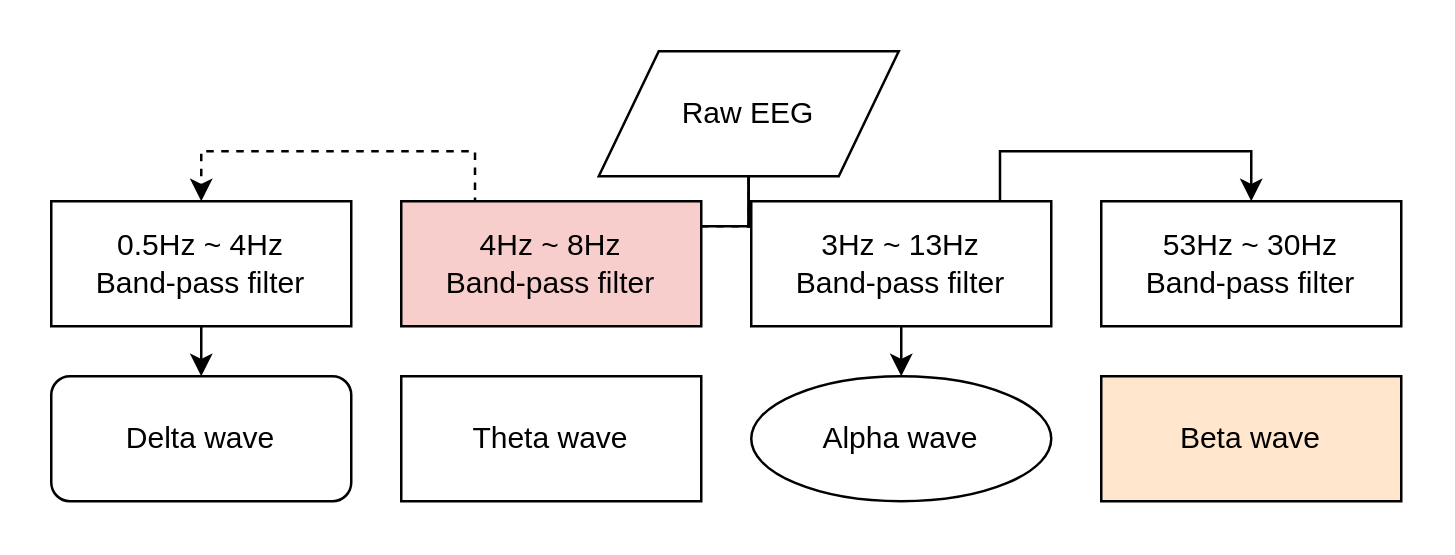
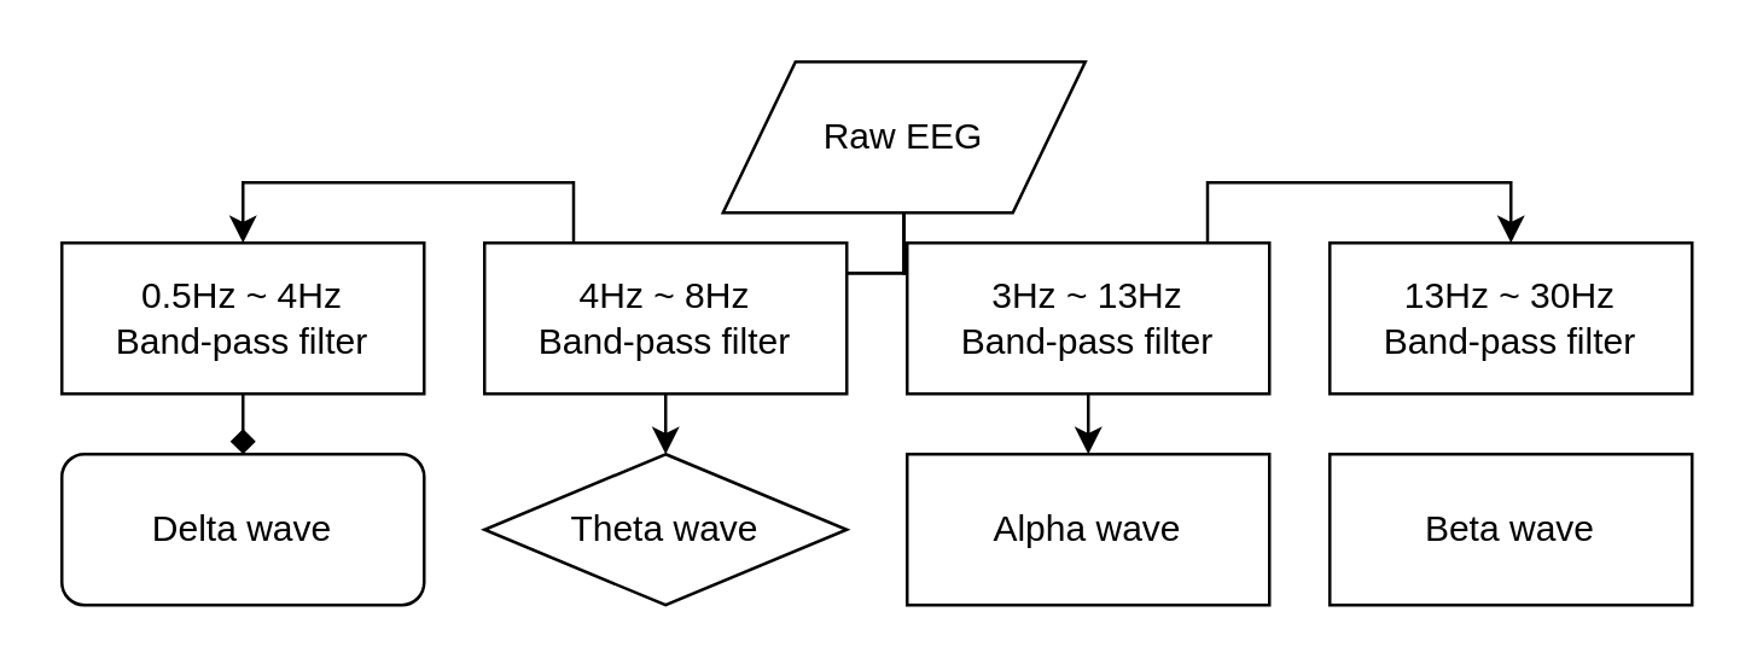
  <mxCell id="0" />
  <mxCell id="1" parent="0" />
- <mxCell id="2" style="edgeStyle=orthogonalEdgeStyle;rounded=0;orthogonalLoop=1;jettySize=auto;html=1;exitX=0.5;exitY=1;exitDx=0;exitDy=0;entryX=0.5;entryY=0;entryDx=0;entryDy=0;dashed=1;" edge="1" parent="1" source="6" target="8"><mxGeometry relative="1" as="geometry" /></mxCell>
+ <mxCell id="2" style="edgeStyle=orthogonalEdgeStyle;rounded=0;orthogonalLoop=1;jettySize=auto;html=1;exitX=0.5;exitY=1;exitDx=0;exitDy=0;entryX=0.5;entryY=0;entryDx=0;entryDy=0;" edge="1" parent="1" source="6" target="8"><mxGeometry relative="1" as="geometry" /></mxCell>
  <mxCell id="3" style="edgeStyle=orthogonalEdgeStyle;rounded=0;orthogonalLoop=1;jettySize=auto;html=1;exitX=0.5;exitY=1;exitDx=0;exitDy=0;entryX=0.5;entryY=0;entryDx=0;entryDy=0;" edge="1" parent="1" source="6" target="10"><mxGeometry relative="1" as="geometry" /></mxCell>
  <mxCell id="4" style="edgeStyle=orthogonalEdgeStyle;rounded=0;orthogonalLoop=1;jettySize=auto;html=1;exitX=0.5;exitY=1;exitDx=0;exitDy=0;entryX=0.5;entryY=0;entryDx=0;entryDy=0;" edge="1" parent="1" source="6" target="12"><mxGeometry relative="1" as="geometry" /></mxCell>
  <mxCell id="5" style="edgeStyle=orthogonalEdgeStyle;rounded=0;orthogonalLoop=1;jettySize=auto;html=1;exitX=0.5;exitY=1;exitDx=0;exitDy=0;entryX=0.5;entryY=0;entryDx=0;entryDy=0;" edge="1" parent="1" source="6" target="13"><mxGeometry relative="1" as="geometry" /></mxCell>
  <mxCell id="6" value="Raw EEG" style="shape=parallelogram;perimeter=parallelogramPerimeter;whiteSpace=wrap;html=1;" vertex="1" parent="1"><mxGeometry x="239" y="20" width="120" height="50" as="geometry" /></mxCell>
- <mxCell id="7" style="edgeStyle=orthogonalEdgeStyle;rounded=0;orthogonalLoop=1;jettySize=auto;html=1;exitX=0.5;exitY=1;exitDx=0;exitDy=0;entryX=0.5;entryY=0;entryDx=0;entryDy=0;" edge="1" parent="1" source="8" target="14"><mxGeometry relative="1" as="geometry" /></mxCell>
+ <mxCell id="7" style="edgeStyle=orthogonalEdgeStyle;rounded=0;orthogonalLoop=1;jettySize=auto;html=1;exitX=0.5;exitY=1;exitDx=0;exitDy=0;entryX=0.5;entryY=0;entryDx=0;entryDy=0;endArrow=diamond;" edge="1" parent="1" source="8" target="14"><mxGeometry relative="1" as="geometry" /></mxCell>
  <mxCell id="8" value="0.5Hz ~ 4Hz&lt;br&gt;Band-pass filter" style="rounded=0;whiteSpace=wrap;html=1;" vertex="1" parent="1"><mxGeometry x="20" y="80" width="120" height="50" as="geometry" /></mxCell>
- <mxCell id="10" value="4Hz ~ 8Hz&lt;br&gt;Band-pass filter" style="rounded=0;whiteSpace=wrap;html=1;fillColor=#f8cecc;" vertex="1" parent="1"><mxGeometry x="160" y="80" width="120" height="50" as="geometry" /></mxCell>
+ <mxCell id="9" style="edgeStyle=orthogonalEdgeStyle;rounded=0;orthogonalLoop=1;jettySize=auto;html=1;exitX=0.5;exitY=1;exitDx=0;exitDy=0;entryX=0.5;entryY=0;entryDx=0;entryDy=0;" edge="1" parent="1" source="10" target="15"><mxGeometry relative="1" as="geometry" /></mxCell>
+ <mxCell id="10" value="4Hz ~ 8Hz&lt;br&gt;Band-pass filter" style="rounded=0;whiteSpace=wrap;html=1;" vertex="1" parent="1"><mxGeometry x="160" y="80" width="120" height="50" as="geometry" /></mxCell>
  <mxCell id="11" style="edgeStyle=orthogonalEdgeStyle;rounded=0;orthogonalLoop=1;jettySize=auto;html=1;exitX=0.5;exitY=1;exitDx=0;exitDy=0;entryX=0.5;entryY=0;entryDx=0;entryDy=0;" edge="1" parent="1" source="12" target="16"><mxGeometry relative="1" as="geometry" /></mxCell>
  <mxCell id="12" value="3Hz ~ 13Hz&lt;br&gt;Band-pass filter" style="rounded=0;whiteSpace=wrap;html=1;" vertex="1" parent="1"><mxGeometry x="300" y="80" width="120" height="50" as="geometry" /></mxCell>
- <mxCell id="13" value="53Hz ~ 30Hz&lt;br&gt;Band-pass filter" style="rounded=0;whiteSpace=wrap;html=1;" vertex="1" parent="1"><mxGeometry x="440" y="80" width="120" height="50" as="geometry" /></mxCell>
+ <mxCell id="13" value="13Hz ~ 30Hz&lt;br&gt;Band-pass filter" style="rounded=0;whiteSpace=wrap;html=1;" vertex="1" parent="1"><mxGeometry x="440" y="80" width="120" height="50" as="geometry" /></mxCell>
  <mxCell id="14" value="Delta wave" style="whiteSpace=wrap;html=1;rounded=1;" vertex="1" parent="1"><mxGeometry x="20" y="150" width="120" height="50" as="geometry" /></mxCell>
- <mxCell id="15" value="Theta wave" style="rounded=0;whiteSpace=wrap;html=1;" vertex="1" parent="1"><mxGeometry x="160" y="150" width="120" height="50" as="geometry" /></mxCell>
- <mxCell id="16" value="Alpha wave" style="ellipse;whiteSpace=wrap;html=1;" vertex="1" parent="1"><mxGeometry x="300" y="150" width="120" height="50" as="geometry" /></mxCell>
- <mxCell id="17" value="Beta wave" style="rounded=0;whiteSpace=wrap;html=1;fillColor=#ffe6cc;" vertex="1" parent="1"><mxGeometry x="440" y="150" width="120" height="50" as="geometry" /></mxCell>
+ <mxCell id="15" value="Theta wave" style="rhombus;whiteSpace=wrap;html=1;" vertex="1" parent="1"><mxGeometry x="160" y="150" width="120" height="50" as="geometry" /></mxCell>
+ <mxCell id="16" value="Alpha wave" style="rounded=0;whiteSpace=wrap;html=1;" vertex="1" parent="1"><mxGeometry x="300" y="150" width="120" height="50" as="geometry" /></mxCell>
+ <mxCell id="17" value="Beta wave" style="rounded=0;whiteSpace=wrap;html=1;" vertex="1" parent="1"><mxGeometry x="440" y="150" width="120" height="50" as="geometry" /></mxCell>
